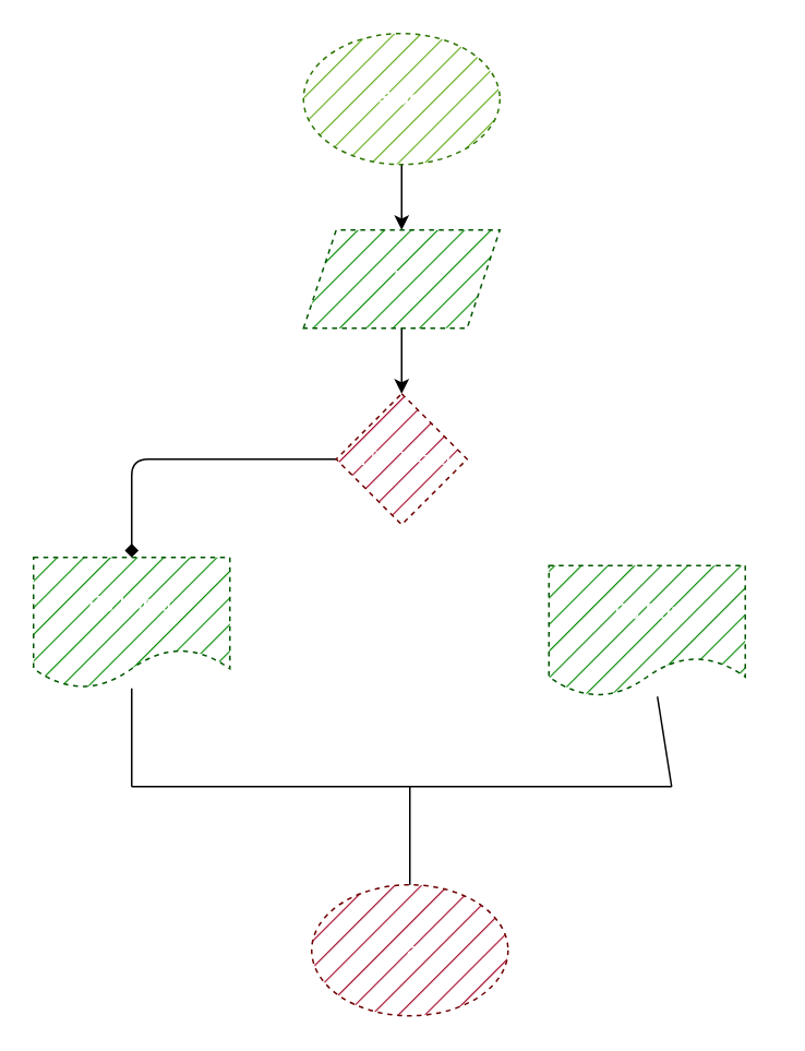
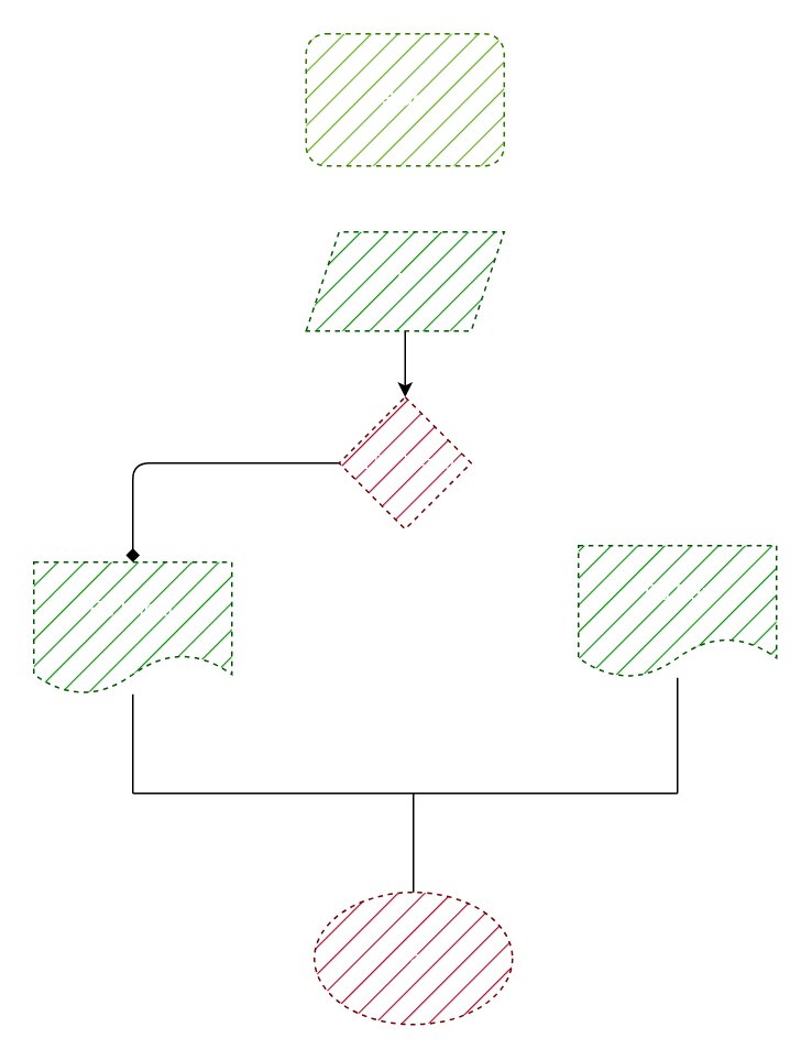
  <mxCell id="0" />
  <mxCell id="1" parent="0" />
- <mxCell id="2" style="edgeStyle=none;html=1;entryX=0.5;entryY=0;entryDx=0;entryDy=0;fontSize=13;" parent="1" source="3" target="5" edge="1"><mxGeometry relative="1" as="geometry" /></mxCell>
- <mxCell id="3" value="Start" style="ellipse;whiteSpace=wrap;html=1;fillColor=#60a917;fontColor=#ffffff;strokeColor=#2D7600;fillStyle=hatch;fontStyle=1;dashed=1;" parent="1" vertex="1"><mxGeometry x="185" y="20" width="120" height="80" as="geometry" /></mxCell>
+ <mxCell id="3" value="Start" style="whiteSpace=wrap;html=1;fillColor=#60a917;fontColor=#ffffff;strokeColor=#2D7600;fillStyle=hatch;fontStyle=1;dashed=1;rounded=1;" parent="1" vertex="1"><mxGeometry x="185" y="20" width="120" height="80" as="geometry" /></mxCell>
  <mxCell id="4" style="edgeStyle=none;html=1;fontSize=13;" parent="1" source="5" target="7" edge="1"><mxGeometry relative="1" as="geometry" /></mxCell>
  <mxCell id="5" value="N" style="shape=parallelogram;perimeter=parallelogramPerimeter;whiteSpace=wrap;html=1;fixedSize=1;dashed=1;fillStyle=hatch;fillColor=#008a00;fontColor=#ffffff;strokeColor=#005700;" parent="1" vertex="1"><mxGeometry x="185" y="140" width="120" height="60" as="geometry" /></mxCell>
  <mxCell id="6" style="edgeStyle=none;html=1;entryX=0.5;entryY=0;entryDx=0;entryDy=0;fontSize=13;endArrow=diamond;" parent="1" source="7" target="9" edge="1"><mxGeometry relative="1" as="geometry"><Array as="points"><mxPoint x="80" y="280" /></Array></mxGeometry></mxCell>
  <mxCell id="7" value="N % 2 == 0" style="rhombus;whiteSpace=wrap;html=1;dashed=1;fillStyle=hatch;fillColor=#a20025;fontColor=#ffffff;strokeColor=#6F0000;" parent="1" vertex="1"><mxGeometry x="205" y="240" width="80" height="80" as="geometry" /></mxCell>
- <mxCell id="8" value="Es Par" style="shape=document;whiteSpace=wrap;html=1;boundedLbl=1;dashed=1;fillStyle=hatch;fontSize=13;fillColor=#008a00;fontColor=#ffffff;strokeColor=#005700;" parent="1" vertex="1"><mxGeometry x="335" y="345" width="120" height="80" as="geometry" /></mxCell>
+ <mxCell id="8" value="Es Par" style="shape=document;whiteSpace=wrap;html=1;boundedLbl=1;dashed=1;fillStyle=hatch;fontSize=13;fillColor=#008a00;fontColor=#ffffff;strokeColor=#005700;" parent="1" vertex="1"><mxGeometry x="350" y="330" width="120" height="80" as="geometry" /></mxCell>
  <mxCell id="9" value="Es Impar" style="shape=document;whiteSpace=wrap;html=1;boundedLbl=1;dashed=1;fillStyle=hatch;fontSize=13;fillColor=#008a00;fontColor=#ffffff;strokeColor=#005700;" parent="1" vertex="1"><mxGeometry x="20" y="340" width="120" height="80" as="geometry" /></mxCell>
  <mxCell id="10" value="Par" style="ellipse;whiteSpace=wrap;html=1;dashed=1;fillStyle=hatch;fontSize=13;fillColor=#a20025;fontColor=#ffffff;strokeColor=#6F0000;" parent="1" vertex="1"><mxGeometry x="190" y="540" width="120" height="80" as="geometry" /></mxCell>
  <mxCell id="11" value="" style="endArrow=none;html=1;fontSize=13;" parent="1" target="9" edge="1"><mxGeometry width="50" height="50" relative="1" as="geometry"><mxPoint x="80" y="480" as="sourcePoint" /><mxPoint x="90" y="430" as="targetPoint" /></mxGeometry></mxCell>
  <mxCell id="12" value="" style="endArrow=none;html=1;fontSize=13;" parent="1" target="8" edge="1"><mxGeometry width="50" height="50" relative="1" as="geometry"><mxPoint x="410" y="480" as="sourcePoint" /><mxPoint x="410" y="420" as="targetPoint" /></mxGeometry></mxCell>
  <mxCell id="13" value="" style="endArrow=none;html=1;fontSize=13;" parent="1" edge="1"><mxGeometry width="50" height="50" relative="1" as="geometry"><mxPoint x="80" y="480" as="sourcePoint" /><mxPoint x="410" y="480" as="targetPoint" /></mxGeometry></mxCell>
  <mxCell id="14" value="" style="endArrow=none;html=1;fontSize=13;exitX=0.5;exitY=0;exitDx=0;exitDy=0;" parent="1" source="10" edge="1"><mxGeometry width="50" height="50" relative="1" as="geometry"><mxPoint x="220" y="540" as="sourcePoint" /><mxPoint x="250" y="480" as="targetPoint" /></mxGeometry></mxCell>
